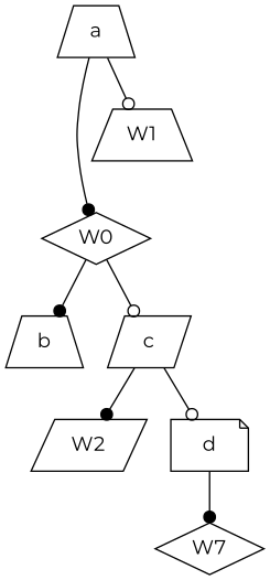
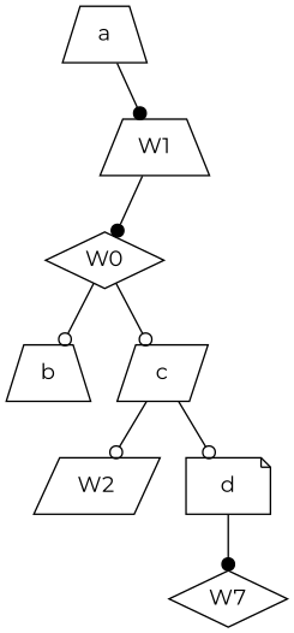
  strict digraph {
    fontname=Montserrat
    node [fontname=Montserrat shape=trapezium]
    edge [arrowhead=dot fontname=Montserrat]
    W0 [shape=diamond]
    a
    W1
    b
    c [shape=parallelogram]
    W2 [shape=parallelogram]
    d [shape=note]
    n8 [label=W7 shape=diamond]
-   W0 -> b
+   W0 -> b [arrowhead=odot]
    W0 -> c [arrowhead=odot]
-   a -> W0
-   a -> W1 [arrowhead=odot]
-   c -> W2
+   W1 -> W0
+   a -> W1
+   c -> W2 [arrowhead=odot]
    c -> d [arrowhead=odot]
    d -> n8
  }
